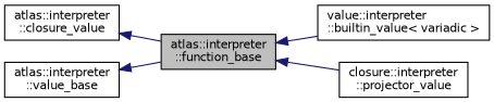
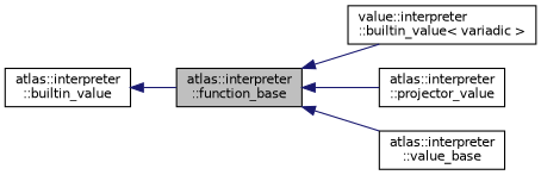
  digraph {
    rankdir=LR
    node [color=black fillcolor=white fontname=Helvetica fontsize=10 shape=record style=filled]
    edge [color=midnightblue dir=back fontname=Helvetica fontsize=10 labelfontname=Helvetica labelfontsize=10 style=solid]
    n1 [fillcolor=grey75 fontcolor=black height=0.2 label="atlas::interpreter\l::function_base" width=0.4]
    n2 [height=0.2 label="value::interpreter\l::builtin_value\< variadic \>" width=0.4]
-   n3 [height=0.2 label="closure::interpreter\l::projector_value" width=0.4]
-   n4 [height=0.2 label="atlas::interpreter\l::closure_value" width=0.4]
+   n3 [height=0.2 label="atlas::interpreter\l::projector_value" width=0.4]
+   n4 [height=0.2 label="atlas::interpreter\l::builtin_value" width=0.4]
    n5 [height=0.2 label="atlas::interpreter\l::value_base" width=0.4]
    n1 -> n2
    n1 -> n3
    n4 -> n1
-   n5 -> n1
+   n1 -> n5
  }
